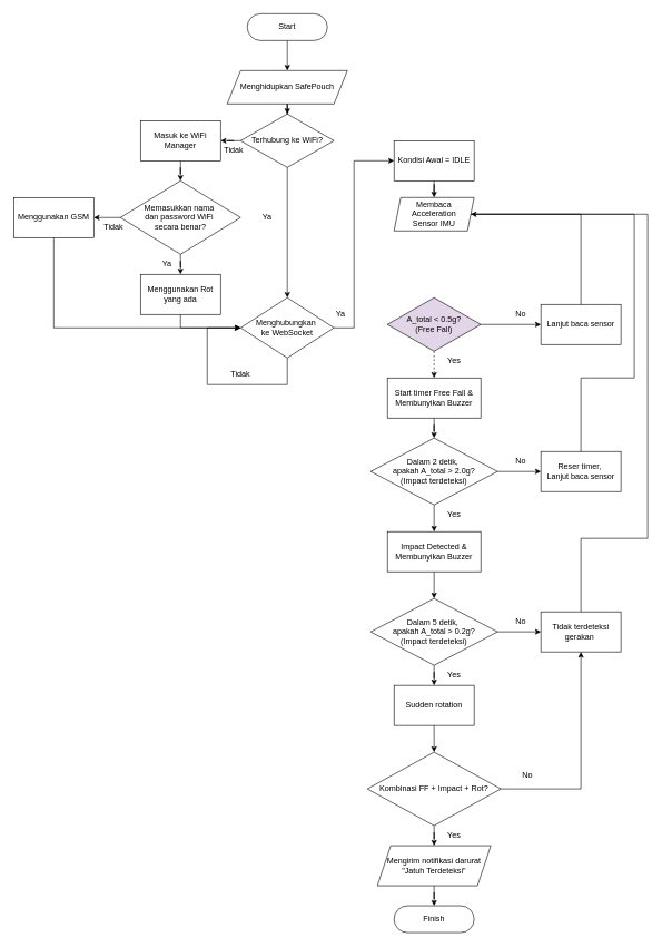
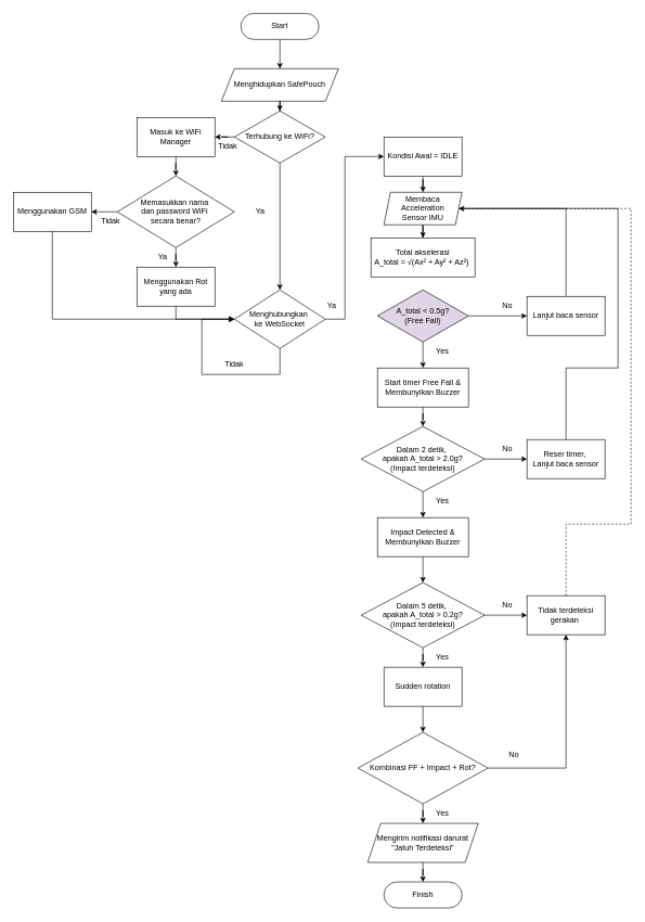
  <mxCell id="0" />
  <mxCell id="1" parent="0" />
  <mxCell id="2" value="Finish" style="rounded=1;whiteSpace=wrap;html=1;arcSize=50;" parent="1" vertex="1"><mxGeometry x="590" y="1355" width="120" height="40" as="geometry" /></mxCell>
+ <mxCell id="3" value="" style="edgeStyle=orthogonalEdgeStyle;rounded=0;orthogonalLoop=1;jettySize=auto;html=1;" parent="1" source="4" target="8" edge="1"><mxGeometry relative="1" as="geometry" /></mxCell>
  <mxCell id="4" value="Membaca&lt;div&gt;Acceleration&lt;/div&gt;&lt;div&gt;Sensor IMU&lt;/div&gt;" style="shape=parallelogram;perimeter=parallelogramPerimeter;whiteSpace=wrap;html=1;fixedSize=1;size=10;" parent="1" vertex="1"><mxGeometry x="590" y="295" width="120" height="50" as="geometry" /></mxCell>
- <mxCell id="5" value="" style="edgeStyle=orthogonalEdgeStyle;rounded=0;orthogonalLoop=1;jettySize=auto;html=1;dashed=1;" parent="1" source="7" target="10" edge="1"><mxGeometry relative="1" as="geometry" /></mxCell>
+ <mxCell id="5" value="" style="edgeStyle=orthogonalEdgeStyle;rounded=0;orthogonalLoop=1;jettySize=auto;html=1;" parent="1" source="7" target="10" edge="1"><mxGeometry relative="1" as="geometry" /></mxCell>
  <mxCell id="6" value="" style="edgeStyle=orthogonalEdgeStyle;rounded=0;orthogonalLoop=1;jettySize=auto;html=1;" parent="1" source="7" target="25" edge="1"><mxGeometry relative="1" as="geometry" /></mxCell>
  <mxCell id="7" value="A_total &amp;lt; 0.5g?&lt;div&gt;(Free Fall)&lt;/div&gt;" style="rhombus;whiteSpace=wrap;html=1;fillColor=#e1d5e7;" parent="1" vertex="1"><mxGeometry x="580" y="445" width="140" height="80" as="geometry" /></mxCell>
+ <mxCell id="8" value="Total akselerasi&lt;br&gt;A_total =&amp;nbsp;√(Ax² + Ay² + Az²)&amp;nbsp;" style="rounded=0;whiteSpace=wrap;html=1;" parent="1" vertex="1"><mxGeometry x="570" y="365" width="160" height="60" as="geometry" /></mxCell>
  <mxCell id="9" value="" style="edgeStyle=orthogonalEdgeStyle;rounded=0;orthogonalLoop=1;jettySize=auto;html=1;" parent="1" source="10" target="13" edge="1"><mxGeometry relative="1" as="geometry" /></mxCell>
  <mxCell id="10" value="Start timer Free Fall &amp;amp;&lt;div&gt;Membunyikan Buzzer&lt;/div&gt;" style="rounded=0;whiteSpace=wrap;html=1;" parent="1" vertex="1"><mxGeometry x="580" y="565" width="140" height="60" as="geometry" /></mxCell>
  <mxCell id="11" value="" style="edgeStyle=orthogonalEdgeStyle;rounded=0;orthogonalLoop=1;jettySize=auto;html=1;" parent="1" source="13" target="15" edge="1"><mxGeometry relative="1" as="geometry" /></mxCell>
  <mxCell id="12" value="" style="edgeStyle=orthogonalEdgeStyle;rounded=0;orthogonalLoop=1;jettySize=auto;html=1;" parent="1" source="13" target="27" edge="1"><mxGeometry relative="1" as="geometry" /></mxCell>
  <mxCell id="13" value="Dalam 2 detik,&amp;nbsp;&lt;div&gt;apakah A_total &amp;gt; 2.0g?&lt;div&gt;(Impact terdeteksi)&lt;/div&gt;&lt;/div&gt;" style="rhombus;whiteSpace=wrap;html=1;" parent="1" vertex="1"><mxGeometry x="555" y="655" width="190" height="100" as="geometry" /></mxCell>
  <mxCell id="14" value="" style="edgeStyle=orthogonalEdgeStyle;rounded=0;orthogonalLoop=1;jettySize=auto;html=1;" parent="1" source="15" target="18" edge="1"><mxGeometry relative="1" as="geometry" /></mxCell>
  <mxCell id="15" value="Impact Detected &amp;amp;&lt;div&gt;Membunyikan Buzzer&lt;/div&gt;" style="rounded=0;whiteSpace=wrap;html=1;" parent="1" vertex="1"><mxGeometry x="580" y="795" width="140" height="60" as="geometry" /></mxCell>
  <mxCell id="16" value="" style="edgeStyle=orthogonalEdgeStyle;rounded=0;orthogonalLoop=1;jettySize=auto;html=1;" parent="1" source="18" target="20" edge="1"><mxGeometry relative="1" as="geometry" /></mxCell>
  <mxCell id="17" value="" style="edgeStyle=orthogonalEdgeStyle;rounded=0;orthogonalLoop=1;jettySize=auto;html=1;" parent="1" source="18" target="29" edge="1"><mxGeometry relative="1" as="geometry" /></mxCell>
  <mxCell id="18" value="Dalam 5 detik,&amp;nbsp;&lt;div&gt;apakah A_total &amp;gt; 0.2g?&lt;div&gt;(Impact terdeteksi)&lt;/div&gt;&lt;/div&gt;" style="rhombus;whiteSpace=wrap;html=1;" parent="1" vertex="1"><mxGeometry x="555" y="895" width="190" height="100" as="geometry" /></mxCell>
  <mxCell id="19" value="" style="edgeStyle=orthogonalEdgeStyle;rounded=0;orthogonalLoop=1;jettySize=auto;html=1;" parent="1" source="20" target="22" edge="1"><mxGeometry relative="1" as="geometry" /></mxCell>
  <mxCell id="20" value="Sudden rotation" style="rounded=0;whiteSpace=wrap;html=1;" parent="1" vertex="1"><mxGeometry x="590" y="1025" width="120" height="60" as="geometry" /></mxCell>
  <mxCell id="21" value="" style="edgeStyle=orthogonalEdgeStyle;rounded=0;orthogonalLoop=1;jettySize=auto;html=1;" parent="1" source="22" target="24" edge="1"><mxGeometry relative="1" as="geometry" /></mxCell>
  <mxCell id="22" value="Kombinasi FF + Impact + Rot?" style="rhombus;whiteSpace=wrap;html=1;" parent="1" vertex="1"><mxGeometry x="550" y="1125" width="200" height="110" as="geometry" /></mxCell>
  <mxCell id="23" value="" style="edgeStyle=orthogonalEdgeStyle;rounded=0;orthogonalLoop=1;jettySize=auto;html=1;" parent="1" source="24" target="2" edge="1"><mxGeometry relative="1" as="geometry" /></mxCell>
  <mxCell id="24" value="Mengirim notifikasi darurat&lt;div&gt;&quot;Jatuh Terdeteksi&quot;&lt;/div&gt;" style="shape=parallelogram;perimeter=parallelogramPerimeter;whiteSpace=wrap;html=1;fixedSize=1;" parent="1" vertex="1"><mxGeometry x="565" y="1265" width="170" height="60" as="geometry" /></mxCell>
  <mxCell id="25" value="Lanjut baca sensor" style="rounded=0;whiteSpace=wrap;html=1;" parent="1" vertex="1"><mxGeometry x="810" y="455" width="120" height="60" as="geometry" /></mxCell>
  <mxCell id="26" value="" style="endArrow=classic;html=1;rounded=0;exitX=0.5;exitY=0;exitDx=0;exitDy=0;entryX=1;entryY=0.5;entryDx=0;entryDy=0;" parent="1" source="25" target="4" edge="1"><mxGeometry width="50" height="50" relative="1" as="geometry"><mxPoint x="670" y="575" as="sourcePoint" /><mxPoint x="720" y="525" as="targetPoint" /><Array as="points"><mxPoint x="870" y="320" /></Array></mxGeometry></mxCell>
  <mxCell id="27" value="&lt;div&gt;Reser timer,&amp;nbsp;&lt;/div&gt;Lanjut baca sensor" style="rounded=0;whiteSpace=wrap;html=1;" parent="1" vertex="1"><mxGeometry x="810" y="675" width="120" height="60" as="geometry" /></mxCell>
  <mxCell id="28" value="" style="endArrow=none;html=1;rounded=0;exitX=0.5;exitY=0;exitDx=0;exitDy=0;startFill=0;entryX=1;entryY=0.5;entryDx=0;entryDy=0;" parent="1" source="27" target="4" edge="1"><mxGeometry width="50" height="50" relative="1" as="geometry"><mxPoint x="880" y="675" as="sourcePoint" /><mxPoint x="760" y="375" as="targetPoint" /><Array as="points"><mxPoint x="870" y="565" /><mxPoint x="950" y="565" /><mxPoint x="950" y="320" /></Array></mxGeometry></mxCell>
  <mxCell id="29" value="Tidak terdeteksi gerakan&amp;nbsp;" style="rounded=0;whiteSpace=wrap;html=1;" parent="1" vertex="1"><mxGeometry x="810" y="915" width="120" height="60" as="geometry" /></mxCell>
  <mxCell id="30" value="" style="endArrow=classic;html=1;rounded=0;exitX=1;exitY=0.5;exitDx=0;exitDy=0;entryX=0.5;entryY=1;entryDx=0;entryDy=0;" parent="1" source="22" target="29" edge="1"><mxGeometry width="50" height="50" relative="1" as="geometry"><mxPoint x="880" y="955" as="sourcePoint" /><mxPoint x="830" y="1115" as="targetPoint" /><Array as="points"><mxPoint x="870" y="1180" /></Array></mxGeometry></mxCell>
  <mxCell id="31" value="Yes" style="text;html=1;align=center;verticalAlign=middle;whiteSpace=wrap;rounded=0;" parent="1" vertex="1"><mxGeometry x="650" y="995" width="60" height="30" as="geometry" /></mxCell>
  <mxCell id="32" value="No" style="text;html=1;align=center;verticalAlign=middle;whiteSpace=wrap;rounded=0;" parent="1" vertex="1"><mxGeometry x="750" y="915" width="60" height="30" as="geometry" /></mxCell>
  <mxCell id="33" value="Yes" style="text;html=1;align=center;verticalAlign=middle;whiteSpace=wrap;rounded=0;" parent="1" vertex="1"><mxGeometry x="650" y="1235" width="60" height="30" as="geometry" /></mxCell>
  <mxCell id="34" value="No" style="text;html=1;align=center;verticalAlign=middle;whiteSpace=wrap;rounded=0;" parent="1" vertex="1"><mxGeometry x="760" y="1145" width="60" height="30" as="geometry" /></mxCell>
  <mxCell id="35" value="Yes" style="text;html=1;align=center;verticalAlign=middle;whiteSpace=wrap;rounded=0;" parent="1" vertex="1"><mxGeometry x="650" y="755" width="60" height="30" as="geometry" /></mxCell>
  <mxCell id="36" value="No" style="text;html=1;align=center;verticalAlign=middle;whiteSpace=wrap;rounded=0;" parent="1" vertex="1"><mxGeometry x="750" y="675" width="60" height="30" as="geometry" /></mxCell>
  <mxCell id="37" value="Yes" style="text;html=1;align=center;verticalAlign=middle;whiteSpace=wrap;rounded=0;" parent="1" vertex="1"><mxGeometry x="650" y="525" width="60" height="30" as="geometry" /></mxCell>
  <mxCell id="38" value="No" style="text;html=1;align=center;verticalAlign=middle;whiteSpace=wrap;rounded=0;" parent="1" vertex="1"><mxGeometry x="750" y="455" width="60" height="30" as="geometry" /></mxCell>
  <mxCell id="39" style="edgeStyle=orthogonalEdgeStyle;rounded=0;orthogonalLoop=1;jettySize=auto;html=1;exitX=0.5;exitY=1;exitDx=0;exitDy=0;" parent="1" source="32" target="32" edge="1"><mxGeometry relative="1" as="geometry" /></mxCell>
- <mxCell id="40" value="" style="endArrow=none;html=1;rounded=0;exitX=0.5;exitY=0;exitDx=0;exitDy=0;startFill=0;entryX=1;entryY=0.5;entryDx=0;entryDy=0;" parent="1" source="29" target="4" edge="1"><mxGeometry width="50" height="50" relative="1" as="geometry"><mxPoint x="880" y="685" as="sourcePoint" /><mxPoint x="715" y="335" as="targetPoint" /><Array as="points"><mxPoint x="870" y="805" /><mxPoint x="970" y="805" /><mxPoint x="970" y="320" /></Array></mxGeometry></mxCell>
+ <mxCell id="40" value="" style="endArrow=none;html=1;rounded=0;exitX=0.5;exitY=0;exitDx=0;exitDy=0;startFill=0;entryX=1;entryY=0.5;entryDx=0;entryDy=0;dashed=1;" parent="1" source="29" target="4" edge="1"><mxGeometry width="50" height="50" relative="1" as="geometry"><mxPoint x="880" y="685" as="sourcePoint" /><mxPoint x="715" y="335" as="targetPoint" /><Array as="points"><mxPoint x="870" y="805" /><mxPoint x="970" y="805" /><mxPoint x="970" y="320" /></Array></mxGeometry></mxCell>
  <mxCell id="41" value="" style="edgeStyle=orthogonalEdgeStyle;rounded=0;orthogonalLoop=1;jettySize=auto;html=1;" edge="1" parent="1" source="42" target="45"><mxGeometry relative="1" as="geometry" /></mxCell>
  <mxCell id="42" value="Menghidupkan SafePouch" style="shape=parallelogram;perimeter=parallelogramPerimeter;whiteSpace=wrap;html=1;fixedSize=1;" vertex="1" parent="1"><mxGeometry x="340" y="105" width="180" height="50" as="geometry" /></mxCell>
  <mxCell id="43" value="" style="edgeStyle=orthogonalEdgeStyle;rounded=0;orthogonalLoop=1;jettySize=auto;html=1;" edge="1" parent="1" source="45" target="47"><mxGeometry relative="1" as="geometry" /></mxCell>
  <mxCell id="44" value="" style="edgeStyle=orthogonalEdgeStyle;rounded=0;orthogonalLoop=1;jettySize=auto;html=1;entryX=0.5;entryY=0;entryDx=0;entryDy=0;" edge="1" parent="1" source="45" target="62"><mxGeometry relative="1" as="geometry"><mxPoint x="430" y="465" as="targetPoint" /></mxGeometry></mxCell>
  <mxCell id="45" value="Terhubung ke WiFi?&lt;span style=&quot;color: rgba(0, 0, 0, 0); font-family: monospace; font-size: 0px; text-align: start; text-wrap-mode: nowrap;&quot;&gt;%3CmxGraphModel%3E%3Croot%3E%3CmxCell%20id%3D%220%22%2F%3E%3CmxCell%20id%3D%221%22%20parent%3D%220%22%2F%3E%3CmxCell%20id%3D%222%22%20value%3D%22A_total%20%26amp%3Blt%3B%200.4g%3F%26lt%3Bdiv%26gt%3B(Free%20Fall)%26lt%3B%2Fdiv%26gt%3B%22%20style%3D%22rhombus%3BwhiteSpace%3Dwrap%3Bhtml%3D1%3B%22%20vertex%3D%221%22%20parent%3D%221%22%3E%3CmxGeometry%20x%3D%22110%22%20y%3D%22280%22%20width%3D%22140%22%20height%3D%2280%22%20as%3D%22geometry%22%2F%3E%3C%2FmxCell%3E%3C%2Froot%3E%3C%2FmxGraphModel%3E&lt;/span&gt;" style="rhombus;whiteSpace=wrap;html=1;" vertex="1" parent="1"><mxGeometry x="360" y="170" width="140" height="80" as="geometry" /></mxCell>
  <mxCell id="46" value="" style="edgeStyle=orthogonalEdgeStyle;rounded=0;orthogonalLoop=1;jettySize=auto;html=1;" edge="1" parent="1" source="47" target="50"><mxGeometry relative="1" as="geometry" /></mxCell>
  <mxCell id="47" value="Masuk ke WiFi Manager" style="rounded=0;whiteSpace=wrap;html=1;" vertex="1" parent="1"><mxGeometry x="210" y="180" width="120" height="60" as="geometry" /></mxCell>
  <mxCell id="48" value="" style="edgeStyle=orthogonalEdgeStyle;rounded=0;orthogonalLoop=1;jettySize=auto;html=1;" edge="1" parent="1" source="50" target="52"><mxGeometry relative="1" as="geometry" /></mxCell>
  <mxCell id="49" value="" style="edgeStyle=orthogonalEdgeStyle;rounded=0;orthogonalLoop=1;jettySize=auto;html=1;" edge="1" parent="1" source="50" target="51"><mxGeometry relative="1" as="geometry" /></mxCell>
  <mxCell id="50" value="Memasukkan nama&amp;nbsp;&lt;div&gt;dan password WiFi&amp;nbsp;&lt;/div&gt;&lt;div&gt;secara benar?&lt;/div&gt;" style="rhombus;whiteSpace=wrap;html=1;" vertex="1" parent="1"><mxGeometry x="180" y="270" width="180" height="110" as="geometry" /></mxCell>
  <mxCell id="51" value="Menggunakan GSM" style="rounded=0;whiteSpace=wrap;html=1;" vertex="1" parent="1"><mxGeometry x="20" y="295" width="120" height="60" as="geometry" /></mxCell>
  <mxCell id="52" value="Menggunakan Rot yang ada" style="rounded=0;whiteSpace=wrap;html=1;" vertex="1" parent="1"><mxGeometry x="210" y="410" width="120" height="60" as="geometry" /></mxCell>
  <mxCell id="53" value="" style="endArrow=classic;html=1;rounded=0;exitX=0.5;exitY=1;exitDx=0;exitDy=0;entryX=0;entryY=0.5;entryDx=0;entryDy=0;" edge="1" parent="1" source="51" target="62"><mxGeometry width="50" height="50" relative="1" as="geometry"><mxPoint x="810" y="500" as="sourcePoint" /><mxPoint x="370" y="495" as="targetPoint" /><Array as="points"><mxPoint x="80" y="490" /></Array></mxGeometry></mxCell>
  <mxCell id="54" value="Tidak" style="text;html=1;align=center;verticalAlign=middle;whiteSpace=wrap;rounded=0;" vertex="1" parent="1"><mxGeometry x="320" y="210" width="60" height="30" as="geometry" /></mxCell>
  <mxCell id="55" value="Ya" style="text;html=1;align=center;verticalAlign=middle;whiteSpace=wrap;rounded=0;" vertex="1" parent="1"><mxGeometry x="370" y="310" width="60" height="30" as="geometry" /></mxCell>
  <mxCell id="56" value="Tidak" style="text;html=1;align=center;verticalAlign=middle;whiteSpace=wrap;rounded=0;" vertex="1" parent="1"><mxGeometry x="140" y="325" width="60" height="30" as="geometry" /></mxCell>
  <mxCell id="57" value="Ya" style="text;html=1;align=center;verticalAlign=middle;whiteSpace=wrap;rounded=0;" vertex="1" parent="1"><mxGeometry x="220" y="380" width="60" height="30" as="geometry" /></mxCell>
  <mxCell id="58" value="" style="edgeStyle=orthogonalEdgeStyle;rounded=0;orthogonalLoop=1;jettySize=auto;html=1;" edge="1" parent="1" source="59" target="42"><mxGeometry relative="1" as="geometry" /></mxCell>
  <mxCell id="59" value="Start" style="rounded=1;whiteSpace=wrap;html=1;arcSize=50;" vertex="1" parent="1"><mxGeometry x="370" y="20" width="120" height="40" as="geometry" /></mxCell>
  <mxCell id="60" value="" style="endArrow=classic;html=1;rounded=0;exitX=0.5;exitY=1;exitDx=0;exitDy=0;entryX=0;entryY=0.5;entryDx=0;entryDy=0;" edge="1" parent="1" source="52" target="62"><mxGeometry width="50" height="50" relative="1" as="geometry"><mxPoint x="250" y="515" as="sourcePoint" /><mxPoint x="370" y="495" as="targetPoint" /><Array as="points"><mxPoint x="270" y="490" /></Array></mxGeometry></mxCell>
  <mxCell id="61" value="" style="endArrow=classic;html=1;rounded=0;exitX=1;exitY=0.5;exitDx=0;exitDy=0;entryX=0;entryY=0.5;entryDx=0;entryDy=0;" edge="1" parent="1" source="62" target="67"><mxGeometry width="50" height="50" relative="1" as="geometry"><mxPoint x="490" y="495" as="sourcePoint" /><mxPoint y="620" as="targetPoint" x="470" /><Array as="points"><mxPoint x="530" y="490" /><mxPoint x="530" y="240" /></Array></mxGeometry></mxCell>
  <mxCell id="62" value="Menghubungkan&amp;nbsp;&lt;div&gt;ke WebSocket&lt;/div&gt;" style="rhombus;whiteSpace=wrap;html=1;" vertex="1" parent="1"><mxGeometry x="360" y="445" width="140" height="90" as="geometry" /></mxCell>
  <mxCell id="63" value="Ya" style="text;html=1;align=center;verticalAlign=middle;whiteSpace=wrap;rounded=0;" vertex="1" parent="1"><mxGeometry x="480" y="455" width="60" height="30" as="geometry" /></mxCell>
  <mxCell id="64" value="" style="endArrow=classic;html=1;rounded=0;exitX=0.5;exitY=1;exitDx=0;exitDy=0;entryX=0;entryY=0.5;entryDx=0;entryDy=0;" edge="1" parent="1" source="62" target="62"><mxGeometry width="50" height="50" relative="1" as="geometry"><mxPoint x="530" y="560" as="sourcePoint" /><mxPoint x="625" y="395" as="targetPoint" /><Array as="points"><mxPoint x="430" y="575" /><mxPoint x="310" y="575" /><mxPoint x="310" y="490" /></Array></mxGeometry></mxCell>
  <mxCell id="65" value="Tidak" style="text;html=1;align=center;verticalAlign=middle;whiteSpace=wrap;rounded=0;" vertex="1" parent="1"><mxGeometry x="330" y="545" width="60" height="30" as="geometry" /></mxCell>
  <mxCell id="66" value="" style="edgeStyle=orthogonalEdgeStyle;rounded=0;orthogonalLoop=1;jettySize=auto;html=1;entryX=0.5;entryY=0;entryDx=0;entryDy=0;" edge="1" parent="1" source="67" target="4"><mxGeometry relative="1" as="geometry" /></mxCell>
  <mxCell id="67" value="Kondisi Awal = IDLE" style="rounded=0;whiteSpace=wrap;html=1;" vertex="1" parent="1"><mxGeometry x="590" y="210" width="120" height="60" as="geometry" /></mxCell>
